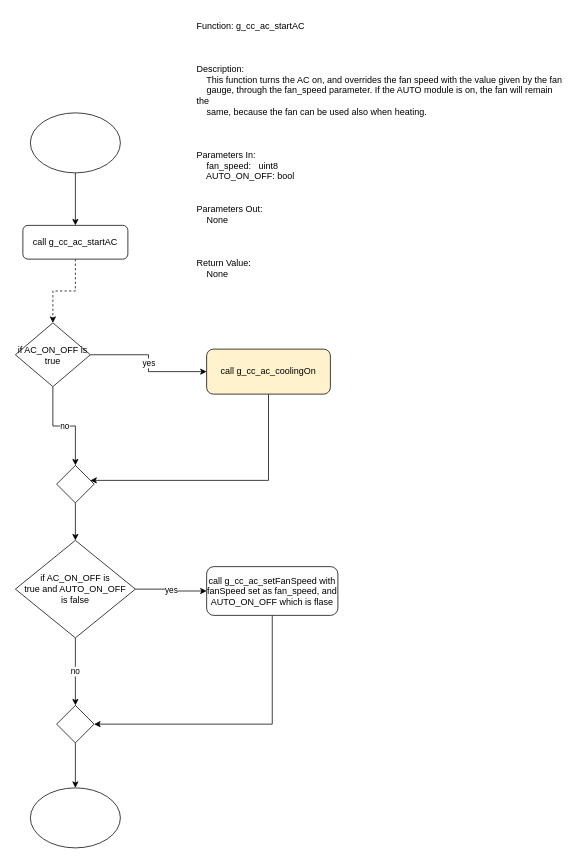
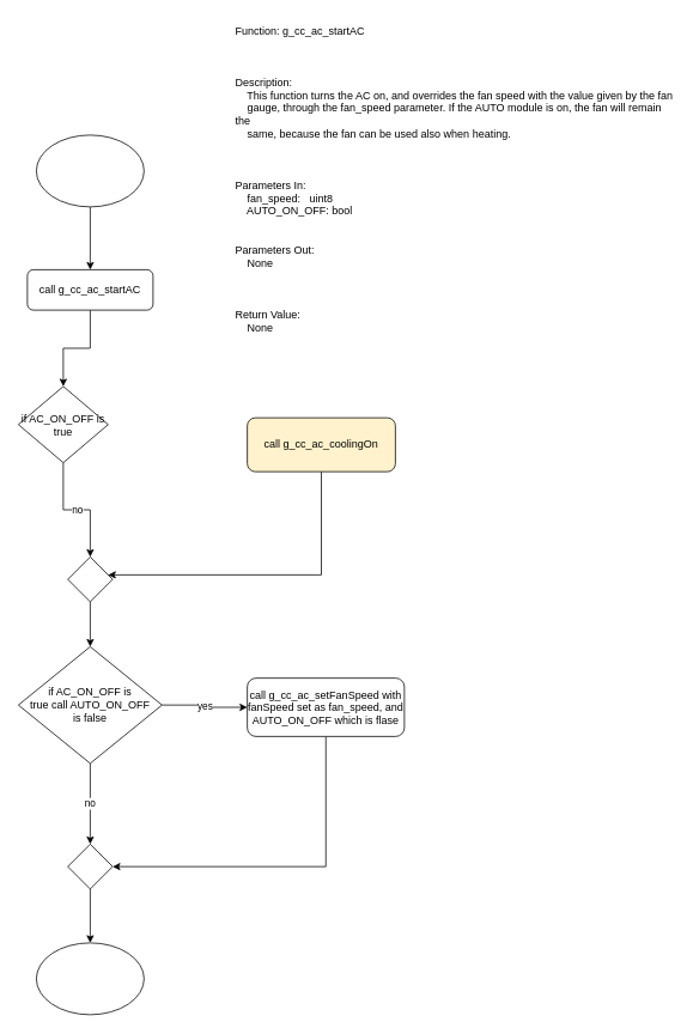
  <mxCell id="0" />
  <mxCell id="1" parent="0" />
  <mxCell id="2" value="Function: g_cc_ac_startAC&#10;&#10;&#10;&#10;Description:&#10;    This function turns the AC on, and overrides the fan speed with the value given by the fan &#10;    gauge, through the fan_speed parameter. If the AUTO module is on, the fan will remain the &#10;    same, because the fan can be used also when heating.&#10;&#10;&#10;&#10;Parameters In:&#10;    fan_speed:   uint8 &#10;    AUTO_ON_OFF: bool &#10;&#10;&#10;Parameters Out:&#10;    None&#10;&#10;&#10;&#10;Return Value:&#10;    None" style="text;whiteSpace=wrap;" vertex="1" parent="1"><mxGeometry x="260" y="20" width="490" height="370" as="geometry" /></mxCell>
  <mxCell id="3" style="edgeStyle=orthogonalEdgeStyle;rounded=0;orthogonalLoop=1;jettySize=auto;html=1;" edge="1" parent="1" source="4" target="6"><mxGeometry relative="1" as="geometry"><mxPoint x="100" y="270" as="targetPoint" /></mxGeometry></mxCell>
  <mxCell id="4" value="" style="ellipse;whiteSpace=wrap;html=1;" vertex="1" parent="1"><mxGeometry x="40" y="150" width="120" height="80" as="geometry" /></mxCell>
- <mxCell id="5" style="edgeStyle=orthogonalEdgeStyle;rounded=0;orthogonalLoop=1;jettySize=auto;html=1;entryX=0.5;entryY=0;entryDx=0;entryDy=0;dashed=1;" edge="1" parent="1" source="6" target="9"><mxGeometry relative="1" as="geometry"><mxPoint x="100" y="430" as="targetPoint" /></mxGeometry></mxCell>
+ <mxCell id="5" style="edgeStyle=orthogonalEdgeStyle;rounded=0;orthogonalLoop=1;jettySize=auto;html=1;entryX=0.5;entryY=0;entryDx=0;entryDy=0;" edge="1" parent="1" source="6" target="9"><mxGeometry relative="1" as="geometry"><mxPoint x="100" y="430" as="targetPoint" /></mxGeometry></mxCell>
  <mxCell id="6" value="call&amp;nbsp;g_cc_ac_startAC" style="rounded=1;whiteSpace=wrap;html=1;" vertex="1" parent="1"><mxGeometry x="30" y="300" width="140" height="45" as="geometry" /></mxCell>
- <mxCell id="7" value="yes" style="edgeStyle=orthogonalEdgeStyle;rounded=0;orthogonalLoop=1;jettySize=auto;html=1;" edge="1" parent="1" source="9" target="11"><mxGeometry relative="1" as="geometry"><mxPoint x="270" y="495" as="targetPoint" /></mxGeometry></mxCell>
  <mxCell id="8" value="no" style="edgeStyle=orthogonalEdgeStyle;rounded=0;orthogonalLoop=1;jettySize=auto;html=1;exitX=0.5;exitY=1;exitDx=0;exitDy=0;entryX=0.5;entryY=0;entryDx=0;entryDy=0;" edge="1" parent="1" source="9" target="13"><mxGeometry relative="1" as="geometry" /></mxCell>
  <mxCell id="9" value="if AC_ON_OFF is true" style="rhombus;whiteSpace=wrap;html=1;" vertex="1" parent="1"><mxGeometry x="20" y="430" width="100" height="85" as="geometry" /></mxCell>
  <mxCell id="10" style="edgeStyle=orthogonalEdgeStyle;rounded=0;orthogonalLoop=1;jettySize=auto;html=1;" edge="1" parent="1" source="11" target="13"><mxGeometry relative="1" as="geometry"><mxPoint x="220" y="660" as="targetPoint" /><Array as="points"><mxPoint x="358" y="640" /></Array></mxGeometry></mxCell>
  <mxCell id="11" value="call&amp;nbsp;g_cc_ac_coolingOn" style="rounded=1;whiteSpace=wrap;html=1;fillColor=#fff2cc;" vertex="1" parent="1"><mxGeometry x="275" y="465" width="165" height="60" as="geometry" /></mxCell>
  <mxCell id="12" style="edgeStyle=orthogonalEdgeStyle;rounded=0;orthogonalLoop=1;jettySize=auto;html=1;exitX=0.5;exitY=1;exitDx=0;exitDy=0;" edge="1" parent="1" source="13" target="16"><mxGeometry relative="1" as="geometry"><mxPoint x="100" y="740" as="targetPoint" /></mxGeometry></mxCell>
  <mxCell id="13" value="" style="rhombus;whiteSpace=wrap;html=1;" vertex="1" parent="1"><mxGeometry x="75" y="620" width="50" height="50" as="geometry" /></mxCell>
  <mxCell id="14" value="yes" style="edgeStyle=orthogonalEdgeStyle;rounded=0;orthogonalLoop=1;jettySize=auto;html=1;" edge="1" parent="1" source="16" target="18"><mxGeometry relative="1" as="geometry"><mxPoint x="250" y="785" as="targetPoint" /></mxGeometry></mxCell>
  <mxCell id="15" value="no" style="edgeStyle=orthogonalEdgeStyle;rounded=0;orthogonalLoop=1;jettySize=auto;html=1;entryX=0.5;entryY=0;entryDx=0;entryDy=0;" edge="1" parent="1" source="16" target="20"><mxGeometry relative="1" as="geometry" /></mxCell>
- <mxCell id="16" value="if AC_ON_OFF is&lt;br&gt;true and AUTO_ON_OFF&lt;br&gt;is false" style="rhombus;whiteSpace=wrap;html=1;" vertex="1" parent="1"><mxGeometry x="20" y="720" width="160" height="130" as="geometry" /></mxCell>
+ <mxCell id="16" value="if AC_ON_OFF is&lt;br&gt;true call AUTO_ON_OFF&lt;br&gt;is false" style="rhombus;whiteSpace=wrap;html=1;" vertex="1" parent="1"><mxGeometry x="20" y="720" width="160" height="130" as="geometry" /></mxCell>
  <mxCell id="17" style="edgeStyle=orthogonalEdgeStyle;rounded=0;orthogonalLoop=1;jettySize=auto;html=1;" edge="1" parent="1" source="18" target="20"><mxGeometry relative="1" as="geometry"><mxPoint x="362.5" y="940" as="targetPoint" /><Array as="points"><mxPoint x="363" y="965" /></Array></mxGeometry></mxCell>
  <mxCell id="18" value="call g_cc_ac_setFanSpeed with fanSpeed set as fan_speed, and AUTO_ON_OFF which is flase" style="rounded=1;whiteSpace=wrap;html=1;" vertex="1" parent="1"><mxGeometry x="275" y="755" width="175" height="65" as="geometry" /></mxCell>
  <mxCell id="19" style="edgeStyle=orthogonalEdgeStyle;rounded=0;orthogonalLoop=1;jettySize=auto;html=1;" edge="1" parent="1" source="20" target="21"><mxGeometry relative="1" as="geometry"><mxPoint x="100" y="1040" as="targetPoint" /></mxGeometry></mxCell>
  <mxCell id="20" value="" style="rhombus;whiteSpace=wrap;html=1;" vertex="1" parent="1"><mxGeometry x="75" y="940" width="50" height="50" as="geometry" /></mxCell>
  <mxCell id="21" value="" style="ellipse;whiteSpace=wrap;html=1;" vertex="1" parent="1"><mxGeometry x="40" y="1050" width="120" height="80" as="geometry" /></mxCell>
